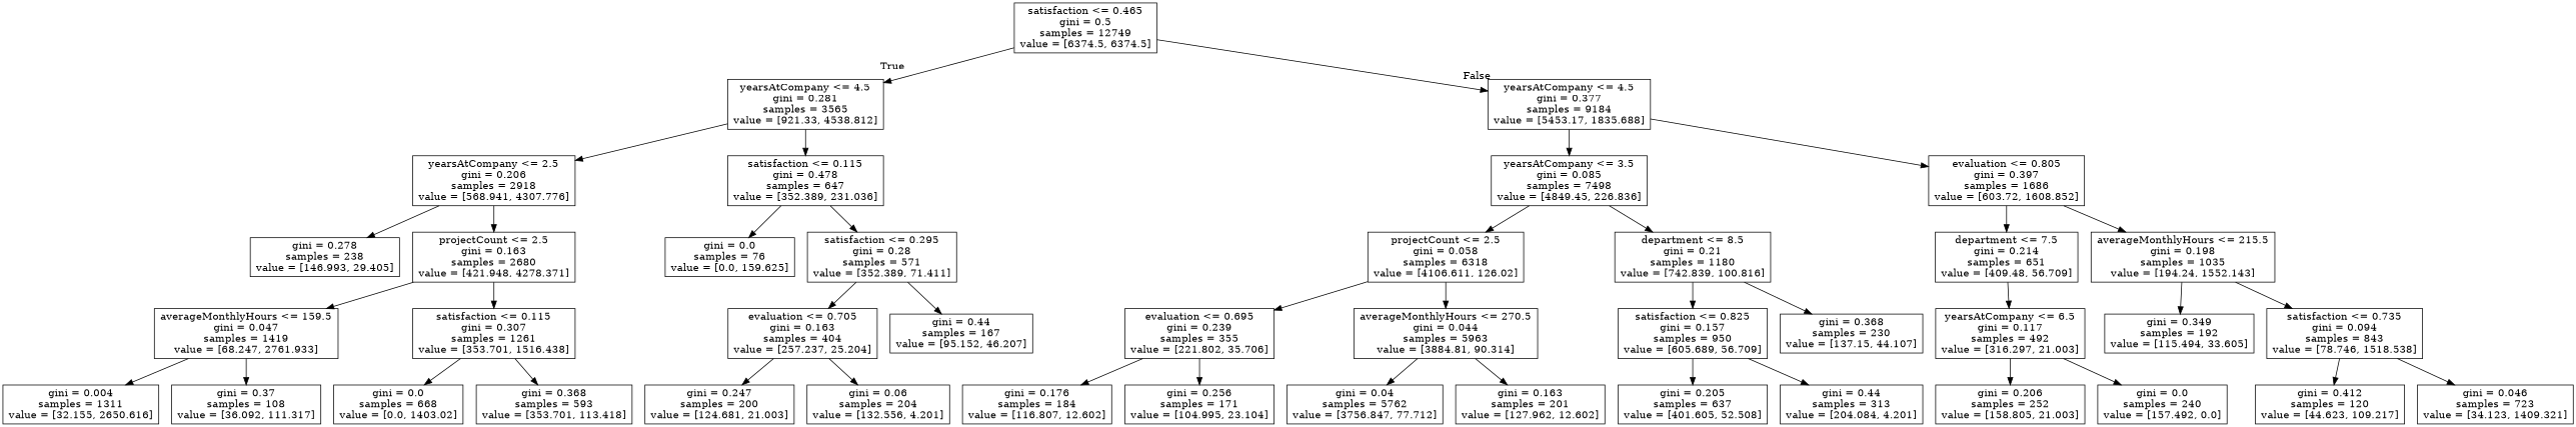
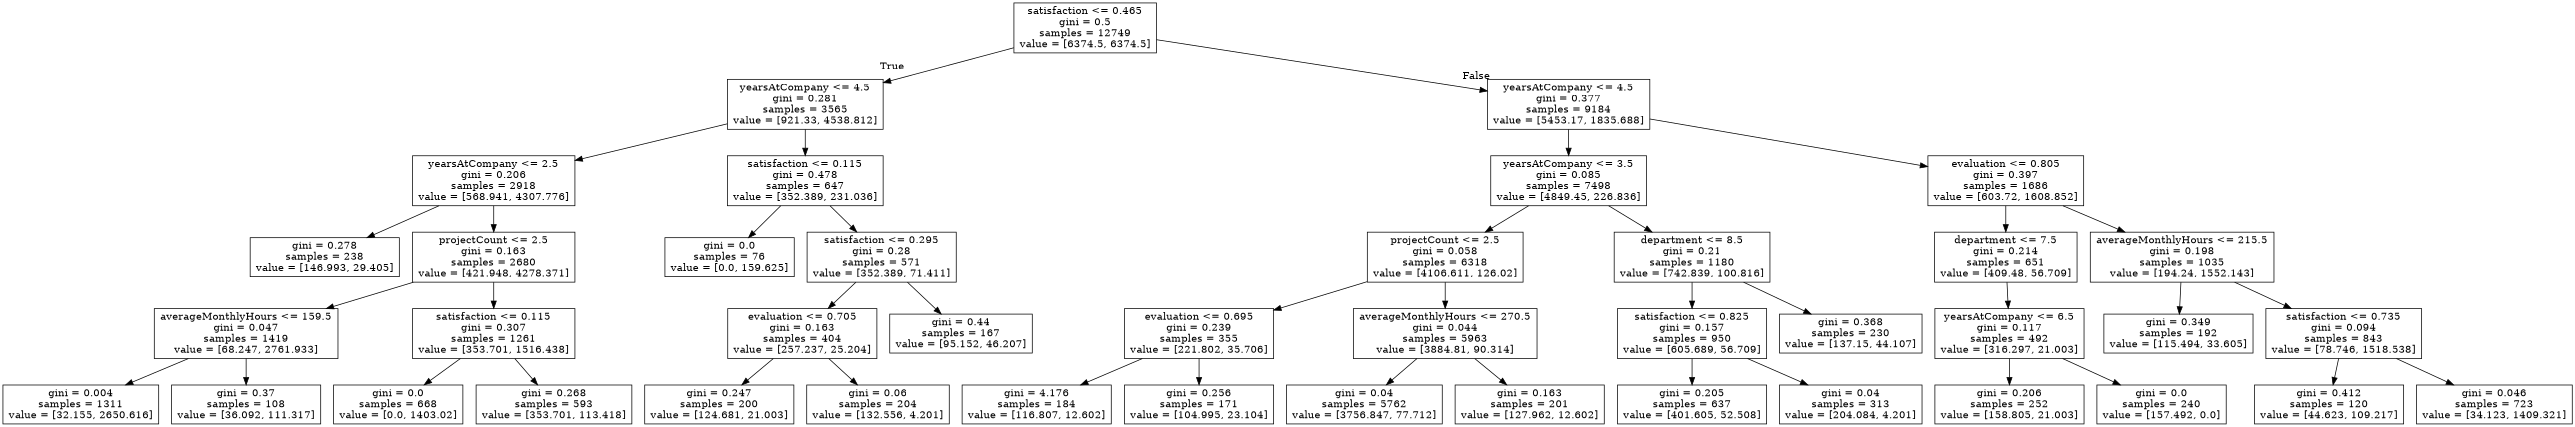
  digraph {
    node [shape=box]
    n1 [label="satisfaction <= 0.465\ngini = 0.5\nsamples = 12749\nvalue = [6374.5, 6374.5]"]
    n2 [label="yearsAtCompany <= 4.5\ngini = 0.281\nsamples = 3565\nvalue = [921.33, 4538.812]"]
    n3 [label="yearsAtCompany <= 4.5\ngini = 0.377\nsamples = 9184\nvalue = [5453.17, 1835.688]"]
    n4 [label="yearsAtCompany <= 2.5\ngini = 0.206\nsamples = 2918\nvalue = [568.941, 4307.776]"]
    n5 [label="satisfaction <= 0.115\ngini = 0.478\nsamples = 647\nvalue = [352.389, 231.036]"]
    n6 [label="yearsAtCompany <= 3.5\ngini = 0.085\nsamples = 7498\nvalue = [4849.45, 226.836]"]
    n7 [label="evaluation <= 0.805\ngini = 0.397\nsamples = 1686\nvalue = [603.72, 1608.852]"]
    n8 [label="gini = 0.278\nsamples = 238\nvalue = [146.993, 29.405]"]
    n9 [label="projectCount <= 2.5\ngini = 0.163\nsamples = 2680\nvalue = [421.948, 4278.371]"]
    n10 [label="gini = 0.0\nsamples = 76\nvalue = [0.0, 159.625]"]
    n11 [label="satisfaction <= 0.295\ngini = 0.28\nsamples = 571\nvalue = [352.389, 71.411]"]
    n12 [label="averageMonthlyHours <= 159.5\ngini = 0.047\nsamples = 1419\nvalue = [68.247, 2761.933]"]
    n13 [label="satisfaction <= 0.115\ngini = 0.307\nsamples = 1261\nvalue = [353.701, 1516.438]"]
    n14 [label="gini = 0.004\nsamples = 1311\nvalue = [32.155, 2650.616]"]
    n15 [label="gini = 0.37\nsamples = 108\nvalue = [36.092, 111.317]"]
    n16 [label="gini = 0.0\nsamples = 668\nvalue = [0.0, 1403.02]"]
-   n17 [label="gini = 0.368\nsamples = 593\nvalue = [353.701, 113.418]"]
+   n17 [label="gini = 0.268\nsamples = 593\nvalue = [353.701, 113.418]"]
    n18 [label="evaluation <= 0.705\ngini = 0.163\nsamples = 404\nvalue = [257.237, 25.204]"]
    n19 [label="gini = 0.44\nsamples = 167\nvalue = [95.152, 46.207]"]
    n20 [label="gini = 0.247\nsamples = 200\nvalue = [124.681, 21.003]"]
    n21 [label="gini = 0.06\nsamples = 204\nvalue = [132.556, 4.201]"]
    n22 [label="projectCount <= 2.5\ngini = 0.058\nsamples = 6318\nvalue = [4106.611, 126.02]"]
    n23 [label="department <= 8.5\ngini = 0.21\nsamples = 1180\nvalue = [742.839, 100.816]"]
    n24 [label="department <= 7.5\ngini = 0.214\nsamples = 651\nvalue = [409.48, 56.709]"]
    n25 [label="averageMonthlyHours <= 215.5\ngini = 0.198\nsamples = 1035\nvalue = [194.24, 1552.143]"]
    n26 [label="evaluation <= 0.695\ngini = 0.239\nsamples = 355\nvalue = [221.802, 35.706]"]
    n27 [label="averageMonthlyHours <= 270.5\ngini = 0.044\nsamples = 5963\nvalue = [3884.81, 90.314]"]
    n28 [label="satisfaction <= 0.825\ngini = 0.157\nsamples = 950\nvalue = [605.689, 56.709]"]
    n29 [label="gini = 0.368\nsamples = 230\nvalue = [137.15, 44.107]"]
-   n30 [label="gini = 0.176\nsamples = 184\nvalue = [116.807, 12.602]"]
+   n30 [label="gini = 4.176\nsamples = 184\nvalue = [116.807, 12.602]"]
    n31 [label="gini = 0.256\nsamples = 171\nvalue = [104.995, 23.104]"]
    n32 [label="gini = 0.04\nsamples = 5762\nvalue = [3756.847, 77.712]"]
    n33 [label="gini = 0.163\nsamples = 201\nvalue = [127.962, 12.602]"]
    n34 [label="gini = 0.205\nsamples = 637\nvalue = [401.605, 52.508]"]
-   n35 [label="gini = 0.44\nsamples = 313\nvalue = [204.084, 4.201]"]
+   n35 [label="gini = 0.04\nsamples = 313\nvalue = [204.084, 4.201]"]
    n36 [label="yearsAtCompany <= 6.5\ngini = 0.117\nsamples = 492\nvalue = [316.297, 21.003]"]
    n37 [label="gini = 0.349\nsamples = 192\nvalue = [115.494, 33.605]"]
    n38 [label="satisfaction <= 0.735\ngini = 0.094\nsamples = 843\nvalue = [78.746, 1518.538]"]
    n39 [label="gini = 0.206\nsamples = 252\nvalue = [158.805, 21.003]"]
    n40 [label="gini = 0.0\nsamples = 240\nvalue = [157.492, 0.0]"]
    n41 [label="gini = 0.412\nsamples = 120\nvalue = [44.623, 109.217]"]
    n42 [label="gini = 0.046\nsamples = 723\nvalue = [34.123, 1409.321]"]
    n1 -> n2 [headlabel=True labelangle=45 labeldistance=2.5]
    n1 -> n3 [headlabel=False labelangle=-45 labeldistance=2.5]
    n2 -> n4
    n2 -> n5
    n3 -> n6
    n3 -> n7
    n4 -> n8
    n4 -> n9
    n5 -> n10
    n5 -> n11
    n6 -> n22
    n6 -> n23
    n7 -> n24
    n7 -> n25
    n9 -> n12
    n9 -> n13
    n11 -> n18
    n11 -> n19
    n12 -> n14
    n12 -> n15
    n13 -> n16
    n13 -> n17
    n18 -> n20
    n18 -> n21
    n22 -> n26
    n22 -> n27
    n23 -> n28
    n23 -> n29
    n24 -> n36
    n25 -> n37
    n25 -> n38
    n26 -> n30
    n26 -> n31
    n27 -> n32
    n27 -> n33
    n28 -> n34
    n28 -> n35
    n36 -> n39
    n36 -> n40
    n38 -> n41
    n38 -> n42
  }
